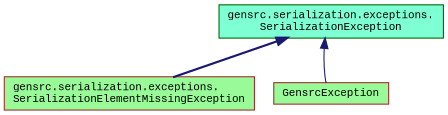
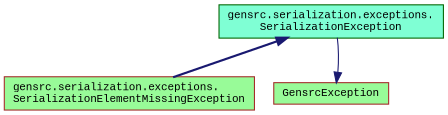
  digraph {
    fontname="Liberation Mono"
    node [color=brown fillcolor=palegreen fontname="Liberation Mono" fontsize=10 shape=record style=filled]
    edge [color=midnightblue dir=back fontname="Liberation Mono" fontsize=10 labelfontname=Helvetica labelfontsize=10]
    n1 [fontcolor=black height=0.2 label="gensrc.serialization.exceptions.\lSerializationElementMissingException" width=0.4]
    n2 [color=darkgreen fillcolor=aquamarine height=0.2 label="gensrc.serialization.exceptions.\lSerializationException" width=0.4]
    n3 [height=0.2 label=GensrcException width=0.4]
    n2 -> n1 [style=bold]
-   n2 -> n3 [style=solid]
+   n3 -> n2 [style=solid]
  }
